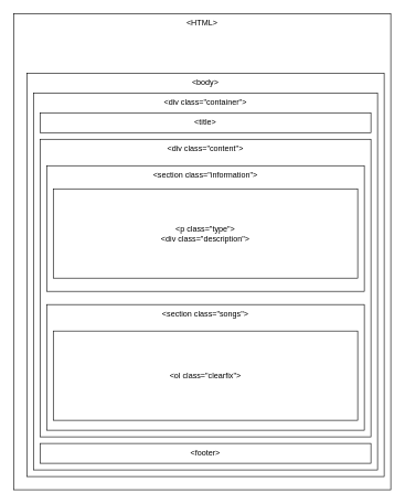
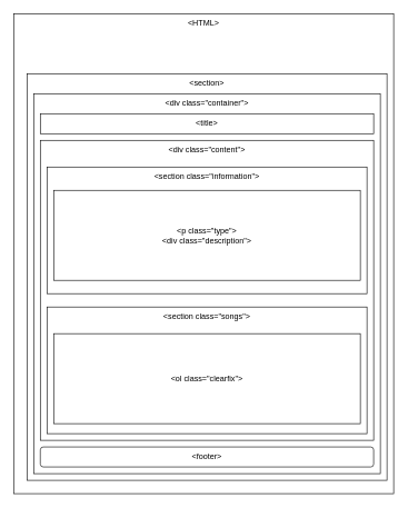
  <mxCell id="0" />
  <mxCell id="1" parent="0" />
  <mxCell id="2" value="&amp;lt;HTML&amp;gt;" style="rounded=0;whiteSpace=wrap;html=1;fillColor=none;verticalAlign=top;" vertex="1" parent="1"><mxGeometry x="20" y="20" width="570" height="720" as="geometry" /></mxCell>
- <mxCell id="3" value="&amp;lt;body&amp;gt;" style="rounded=0;whiteSpace=wrap;html=1;fillColor=none;align=center;verticalAlign=top;" vertex="1" parent="1"><mxGeometry x="40" y="110" width="540" height="610" as="geometry" /></mxCell>
+ <mxCell id="3" value="&amp;lt;section&amp;gt;" style="rounded=0;whiteSpace=wrap;html=1;fillColor=none;align=center;verticalAlign=top;" vertex="1" parent="1"><mxGeometry x="40" y="110" width="540" height="610" as="geometry" /></mxCell>
  <mxCell id="4" value="&amp;lt;div class=&quot;container&quot;&amp;gt;" style="rounded=0;whiteSpace=wrap;html=1;fillColor=none;align=center;verticalAlign=top;" vertex="1" parent="1"><mxGeometry x="50" y="140" width="520" height="570" as="geometry" /></mxCell>
  <mxCell id="5" value="&amp;lt;title&amp;gt;" style="rounded=0;whiteSpace=wrap;html=1;fillColor=none;align=center;verticalAlign=middle;" vertex="1" parent="1"><mxGeometry x="60" y="170" width="500" height="30" as="geometry" /></mxCell>
- <mxCell id="6" value="&amp;lt;footer&amp;gt;" style="rounded=0;whiteSpace=wrap;html=1;fillColor=none;align=center;verticalAlign=middle;" vertex="1" parent="1"><mxGeometry x="60" y="670" width="500" height="30" as="geometry" /></mxCell>
+ <mxCell id="6" value="&amp;lt;footer&amp;gt;" style="whiteSpace=wrap;html=1;fillColor=none;align=center;verticalAlign=middle;rounded=1;" vertex="1" parent="1"><mxGeometry x="60" y="670" width="500" height="30" as="geometry" /></mxCell>
  <mxCell id="7" value="&amp;lt;div class=&quot;content&quot;&amp;gt;" style="rounded=0;whiteSpace=wrap;html=1;fillColor=none;align=center;verticalAlign=top;" vertex="1" parent="1"><mxGeometry x="60" y="210" width="500" height="450" as="geometry" /></mxCell>
  <mxCell id="8" value="&amp;lt;section class=&quot;information&quot;&amp;gt;" style="rounded=0;whiteSpace=wrap;html=1;fillColor=none;align=center;verticalAlign=top;" vertex="1" parent="1"><mxGeometry x="70" y="250" width="480" height="190" as="geometry" /></mxCell>
  <mxCell id="9" value="&amp;lt;section class=&quot;songs&quot;&amp;gt;" style="rounded=0;whiteSpace=wrap;html=1;fillColor=none;align=center;verticalAlign=top;" vertex="1" parent="1"><mxGeometry x="70" y="460" width="480" height="190" as="geometry" /></mxCell>
  <mxCell id="10" value="&amp;lt;p class=&quot;type&quot;&amp;gt;&lt;br&gt;&amp;lt;div class=&quot;description&quot;&amp;gt;" style="rounded=0;whiteSpace=wrap;html=1;fillColor=none;align=center;verticalAlign=middle;" vertex="1" parent="1"><mxGeometry x="80" y="285" width="460" height="135" as="geometry" /></mxCell>
  <mxCell id="11" value="&amp;lt;ol class=&quot;clearfix&quot;&amp;gt;" style="rounded=0;whiteSpace=wrap;html=1;fillColor=none;align=center;verticalAlign=middle;" vertex="1" parent="1"><mxGeometry x="80" y="500" width="460" height="135" as="geometry" /></mxCell>
